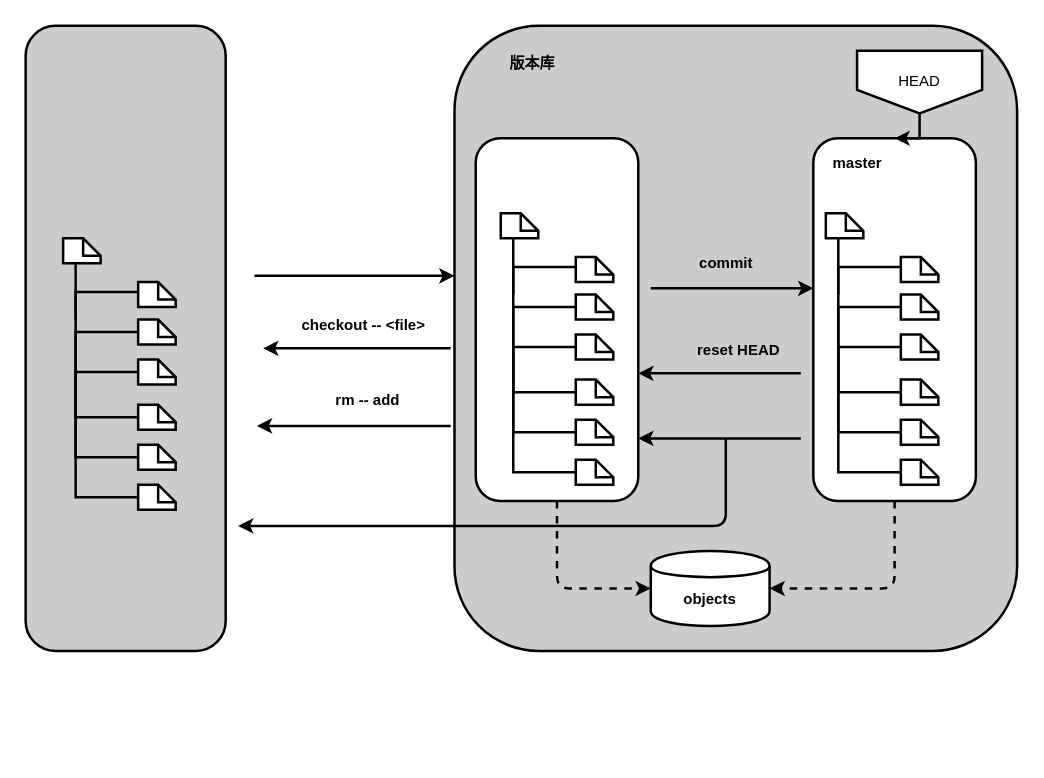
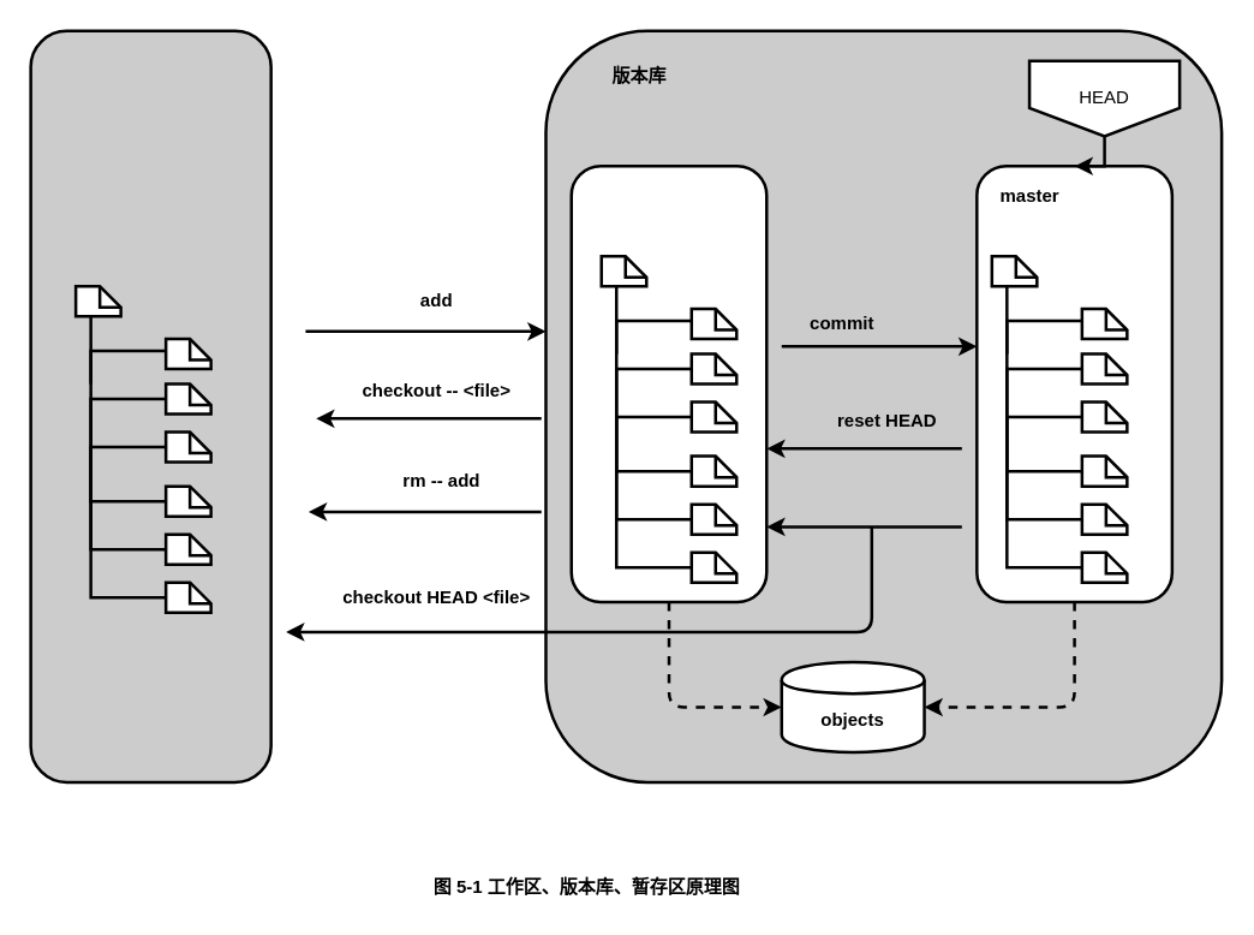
  <mxCell id="0" />
  <mxCell id="1" parent="0" />
  <mxCell id="2" value="" style="rounded=1;whiteSpace=wrap;html=1;strokeColor=#000000;strokeWidth=2;fillColor=#CCCCCC;" vertex="1" parent="1"><mxGeometry x="363" y="20" width="450" height="500" as="geometry" /></mxCell>
  <mxCell id="3" value="" style="rounded=1;whiteSpace=wrap;html=1;strokeColor=#000000;strokeWidth=2;fillColor=#FFFFFF;" vertex="1" parent="1"><mxGeometry x="650" y="110" width="130" height="290" as="geometry" /></mxCell>
  <mxCell id="4" value="" style="rounded=1;whiteSpace=wrap;html=1;strokeColor=#000000;strokeWidth=2;fillColor=#FFFFFF;" vertex="1" parent="1"><mxGeometry x="380" y="110" width="130" height="290" as="geometry" /></mxCell>
  <mxCell id="5" value="" style="edgeStyle=orthogonalEdgeStyle;rounded=0;orthogonalLoop=1;jettySize=auto;html=1;strokeWidth=2;" edge="1" parent="1"><mxGeometry relative="1" as="geometry"><mxPoint x="203" y="220" as="sourcePoint" /><mxPoint x="363" y="220" as="targetPoint" /><Array as="points"><mxPoint x="273" y="220" /></Array></mxGeometry></mxCell>
  <mxCell id="6" value="" style="rounded=1;whiteSpace=wrap;html=1;strokeColor=#000000;fillColor=#CCCCCC;strokeWidth=2;" vertex="1" parent="1"><mxGeometry x="20" y="20" width="160" height="500" as="geometry" /></mxCell>
  <mxCell id="7" value="" style="group" vertex="1" connectable="0" parent="1"><mxGeometry x="50" y="190" width="90" height="217" as="geometry" /></mxCell>
  <mxCell id="8" value="" style="group" vertex="1" connectable="0" parent="7"><mxGeometry x="10" y="5" width="80" height="212" as="geometry" /></mxCell>
  <mxCell id="9" value="" style="group" vertex="1" connectable="0" parent="8"><mxGeometry width="80" height="212" as="geometry" /></mxCell>
  <mxCell id="10" value="" style="group" vertex="1" connectable="0" parent="9"><mxGeometry y="38" width="50" height="164" as="geometry" /></mxCell>
  <mxCell id="11" value="" style="strokeWidth=2;html=1;shape=mxgraph.flowchart.annotation_1;align=left;pointerEvents=1;fillColor=#FFFFFF;" vertex="1" parent="10"><mxGeometry width="50" height="100" as="geometry" /></mxCell>
  <mxCell id="12" value="" style="strokeWidth=2;html=1;shape=mxgraph.flowchart.annotation_1;align=left;pointerEvents=1;fillColor=#FFFFFF;" vertex="1" parent="10"><mxGeometry y="32" width="50" height="100" as="geometry" /></mxCell>
  <mxCell id="13" value="" style="strokeWidth=2;html=1;shape=mxgraph.flowchart.annotation_1;align=left;pointerEvents=1;fillColor=#FFFFFF;" vertex="1" parent="10"><mxGeometry y="64" width="50" height="100" as="geometry" /></mxCell>
  <mxCell id="14" value="" style="endArrow=none;html=1;strokeWidth=2;" edge="1" parent="9"><mxGeometry width="50" height="50" relative="1" as="geometry"><mxPoint y="60" as="sourcePoint" /><mxPoint as="targetPoint" /></mxGeometry></mxCell>
  <mxCell id="15" value="" style="shape=note;whiteSpace=wrap;html=1;size=14;verticalAlign=top;align=left;spacingTop=-6;strokeColor=#000000;fillColor=#FFFFFF;strokeWidth=2;" vertex="1" parent="9"><mxGeometry x="50" y="30" width="30" height="20" as="geometry" /></mxCell>
  <mxCell id="16" value="" style="shape=note;whiteSpace=wrap;html=1;size=14;verticalAlign=top;align=left;spacingTop=-6;strokeColor=#000000;fillColor=#FFFFFF;strokeWidth=2;" vertex="1" parent="9"><mxGeometry x="50" y="60" width="30" height="20" as="geometry" /></mxCell>
  <mxCell id="17" value="" style="shape=note;whiteSpace=wrap;html=1;size=14;verticalAlign=top;align=left;spacingTop=-6;strokeColor=#000000;fillColor=#FFFFFF;strokeWidth=2;" vertex="1" parent="9"><mxGeometry x="50" y="92" width="30" height="20" as="geometry" /></mxCell>
  <mxCell id="18" value="" style="shape=note;whiteSpace=wrap;html=1;size=14;verticalAlign=top;align=left;spacingTop=-6;strokeColor=#000000;fillColor=#FFFFFF;strokeWidth=2;" vertex="1" parent="9"><mxGeometry x="50" y="128" width="30" height="20" as="geometry" /></mxCell>
  <mxCell id="19" value="" style="shape=note;whiteSpace=wrap;html=1;size=14;verticalAlign=top;align=left;spacingTop=-6;strokeColor=#000000;fillColor=#FFFFFF;strokeWidth=2;" vertex="1" parent="9"><mxGeometry x="50" y="192" width="30" height="20" as="geometry" /></mxCell>
  <mxCell id="20" value="" style="shape=note;whiteSpace=wrap;html=1;size=14;verticalAlign=top;align=left;spacingTop=-6;strokeColor=#000000;fillColor=#FFFFFF;strokeWidth=2;" vertex="1" parent="9"><mxGeometry x="50" y="160" width="30" height="20" as="geometry" /></mxCell>
  <mxCell id="21" value="" style="shape=note;whiteSpace=wrap;html=1;size=14;verticalAlign=top;align=left;spacingTop=-6;strokeColor=#000000;fillColor=#FFFFFF;strokeWidth=2;" vertex="1" parent="7"><mxGeometry width="30" height="20" as="geometry" /></mxCell>
  <mxCell id="22" value="" style="group" vertex="1" connectable="0" parent="1"><mxGeometry x="660" y="170" width="90" height="217" as="geometry" /></mxCell>
  <mxCell id="23" value="" style="group" vertex="1" connectable="0" parent="22"><mxGeometry width="90" height="217" as="geometry" /></mxCell>
  <mxCell id="24" value="" style="group" vertex="1" connectable="0" parent="23"><mxGeometry width="90" height="217" as="geometry" /></mxCell>
  <mxCell id="25" value="" style="group" vertex="1" connectable="0" parent="24"><mxGeometry x="10" y="5" width="80" height="212" as="geometry" /></mxCell>
  <mxCell id="26" value="" style="group" vertex="1" connectable="0" parent="25"><mxGeometry width="80" height="212" as="geometry" /></mxCell>
  <mxCell id="27" value="" style="group" vertex="1" connectable="0" parent="26"><mxGeometry y="38" width="50" height="164" as="geometry" /></mxCell>
  <mxCell id="28" value="" style="strokeWidth=2;html=1;shape=mxgraph.flowchart.annotation_1;align=left;pointerEvents=1;fillColor=#FFFFFF;" vertex="1" parent="27"><mxGeometry width="50" height="100" as="geometry" /></mxCell>
  <mxCell id="29" value="" style="strokeWidth=2;html=1;shape=mxgraph.flowchart.annotation_1;align=left;pointerEvents=1;fillColor=#FFFFFF;" vertex="1" parent="27"><mxGeometry y="32" width="50" height="100" as="geometry" /></mxCell>
  <mxCell id="30" value="" style="strokeWidth=2;html=1;shape=mxgraph.flowchart.annotation_1;align=left;pointerEvents=1;fillColor=#FFFFFF;" vertex="1" parent="27"><mxGeometry y="64" width="50" height="100" as="geometry" /></mxCell>
  <mxCell id="31" value="" style="endArrow=none;html=1;strokeWidth=2;" edge="1" parent="26"><mxGeometry width="50" height="50" relative="1" as="geometry"><mxPoint y="60" as="sourcePoint" /><mxPoint as="targetPoint" /></mxGeometry></mxCell>
  <mxCell id="32" value="" style="shape=note;whiteSpace=wrap;html=1;size=14;verticalAlign=top;align=left;spacingTop=-6;strokeColor=#000000;fillColor=#FFFFFF;strokeWidth=2;" vertex="1" parent="26"><mxGeometry x="50" y="30" width="30" height="20" as="geometry" /></mxCell>
  <mxCell id="33" value="" style="shape=note;whiteSpace=wrap;html=1;size=14;verticalAlign=top;align=left;spacingTop=-6;strokeColor=#000000;fillColor=#FFFFFF;strokeWidth=2;" vertex="1" parent="26"><mxGeometry x="50" y="60" width="30" height="20" as="geometry" /></mxCell>
  <mxCell id="34" value="" style="shape=note;whiteSpace=wrap;html=1;size=14;verticalAlign=top;align=left;spacingTop=-6;strokeColor=#000000;fillColor=#FFFFFF;strokeWidth=2;" vertex="1" parent="26"><mxGeometry x="50" y="92" width="30" height="20" as="geometry" /></mxCell>
  <mxCell id="35" value="" style="shape=note;whiteSpace=wrap;html=1;size=14;verticalAlign=top;align=left;spacingTop=-6;strokeColor=#000000;fillColor=#FFFFFF;strokeWidth=2;" vertex="1" parent="26"><mxGeometry x="50" y="128" width="30" height="20" as="geometry" /></mxCell>
  <mxCell id="36" value="" style="shape=note;whiteSpace=wrap;html=1;size=14;verticalAlign=top;align=left;spacingTop=-6;strokeColor=#000000;fillColor=#FFFFFF;strokeWidth=2;" vertex="1" parent="26"><mxGeometry x="50" y="192" width="30" height="20" as="geometry" /></mxCell>
  <mxCell id="37" value="" style="shape=note;whiteSpace=wrap;html=1;size=14;verticalAlign=top;align=left;spacingTop=-6;strokeColor=#000000;fillColor=#FFFFFF;strokeWidth=2;" vertex="1" parent="26"><mxGeometry x="50" y="160" width="30" height="20" as="geometry" /></mxCell>
  <mxCell id="38" value="" style="shape=note;whiteSpace=wrap;html=1;size=14;verticalAlign=top;align=left;spacingTop=-6;strokeColor=#000000;fillColor=#FFFFFF;strokeWidth=2;" vertex="1" parent="24"><mxGeometry width="30" height="20" as="geometry" /></mxCell>
  <mxCell id="39" value="" style="group" vertex="1" connectable="0" parent="1"><mxGeometry x="400" y="170" width="90" height="217" as="geometry" /></mxCell>
  <mxCell id="40" value="" style="group" vertex="1" connectable="0" parent="39"><mxGeometry width="90" height="217" as="geometry" /></mxCell>
  <mxCell id="41" value="" style="group" vertex="1" connectable="0" parent="40"><mxGeometry width="90" height="217" as="geometry" /></mxCell>
  <mxCell id="42" value="" style="group" vertex="1" connectable="0" parent="41"><mxGeometry x="10" y="5" width="80" height="212" as="geometry" /></mxCell>
  <mxCell id="43" value="" style="group" vertex="1" connectable="0" parent="42"><mxGeometry width="80" height="212" as="geometry" /></mxCell>
  <mxCell id="44" value="" style="group" vertex="1" connectable="0" parent="43"><mxGeometry y="38" width="50" height="164" as="geometry" /></mxCell>
  <mxCell id="45" value="" style="strokeWidth=2;html=1;shape=mxgraph.flowchart.annotation_1;align=left;pointerEvents=1;fillColor=#FFFFFF;" vertex="1" parent="44"><mxGeometry width="50" height="100" as="geometry" /></mxCell>
  <mxCell id="46" value="" style="strokeWidth=2;html=1;shape=mxgraph.flowchart.annotation_1;align=left;pointerEvents=1;fillColor=#FFFFFF;" vertex="1" parent="44"><mxGeometry y="32" width="50" height="100" as="geometry" /></mxCell>
  <mxCell id="47" value="" style="strokeWidth=2;html=1;shape=mxgraph.flowchart.annotation_1;align=left;pointerEvents=1;fillColor=#FFFFFF;" vertex="1" parent="44"><mxGeometry y="64" width="50" height="100" as="geometry" /></mxCell>
  <mxCell id="48" value="" style="endArrow=none;html=1;strokeWidth=2;" edge="1" parent="43"><mxGeometry width="50" height="50" relative="1" as="geometry"><mxPoint y="60" as="sourcePoint" /><mxPoint as="targetPoint" /></mxGeometry></mxCell>
  <mxCell id="49" value="" style="shape=note;whiteSpace=wrap;html=1;size=14;verticalAlign=top;align=left;spacingTop=-6;strokeColor=#000000;fillColor=#FFFFFF;strokeWidth=2;" vertex="1" parent="43"><mxGeometry x="50" y="30" width="30" height="20" as="geometry" /></mxCell>
  <mxCell id="50" value="" style="shape=note;whiteSpace=wrap;html=1;size=14;verticalAlign=top;align=left;spacingTop=-6;strokeColor=#000000;fillColor=#FFFFFF;strokeWidth=2;" vertex="1" parent="43"><mxGeometry x="50" y="60" width="30" height="20" as="geometry" /></mxCell>
  <mxCell id="51" value="" style="shape=note;whiteSpace=wrap;html=1;size=14;verticalAlign=top;align=left;spacingTop=-6;strokeColor=#000000;fillColor=#FFFFFF;strokeWidth=2;" vertex="1" parent="43"><mxGeometry x="50" y="92" width="30" height="20" as="geometry" /></mxCell>
  <mxCell id="52" value="" style="shape=note;whiteSpace=wrap;html=1;size=14;verticalAlign=top;align=left;spacingTop=-6;strokeColor=#000000;fillColor=#FFFFFF;strokeWidth=2;" vertex="1" parent="43"><mxGeometry x="50" y="128" width="30" height="20" as="geometry" /></mxCell>
  <mxCell id="53" value="" style="shape=note;whiteSpace=wrap;html=1;size=14;verticalAlign=top;align=left;spacingTop=-6;strokeColor=#000000;fillColor=#FFFFFF;strokeWidth=2;" vertex="1" parent="43"><mxGeometry x="50" y="192" width="30" height="20" as="geometry" /></mxCell>
  <mxCell id="54" value="" style="shape=note;whiteSpace=wrap;html=1;size=14;verticalAlign=top;align=left;spacingTop=-6;strokeColor=#000000;fillColor=#FFFFFF;strokeWidth=2;" vertex="1" parent="43"><mxGeometry x="50" y="160" width="30" height="20" as="geometry" /></mxCell>
  <mxCell id="55" value="" style="shape=note;whiteSpace=wrap;html=1;size=14;verticalAlign=top;align=left;spacingTop=-6;strokeColor=#000000;fillColor=#FFFFFF;strokeWidth=2;" vertex="1" parent="41"><mxGeometry width="30" height="20" as="geometry" /></mxCell>
  <mxCell id="56" value="" style="endArrow=classic;html=1;strokeWidth=2;" edge="1" parent="1"><mxGeometry width="50" height="50" relative="1" as="geometry"><mxPoint x="360" y="278" as="sourcePoint" /><mxPoint x="210" y="278" as="targetPoint" /></mxGeometry></mxCell>
  <mxCell id="57" value="" style="endArrow=classic;html=1;strokeWidth=2;" edge="1" parent="1"><mxGeometry width="50" height="50" relative="1" as="geometry"><mxPoint x="360" y="340" as="sourcePoint" /><mxPoint x="205" y="340" as="targetPoint" /></mxGeometry></mxCell>
  <mxCell id="58" value="" style="endArrow=classic;html=1;strokeWidth=2;edgeStyle=orthogonalEdgeStyle;" edge="1" parent="1"><mxGeometry width="50" height="50" relative="1" as="geometry"><mxPoint x="580" y="350" as="sourcePoint" /><mxPoint x="190" y="420" as="targetPoint" /><Array as="points"><mxPoint x="580" y="420" /></Array></mxGeometry></mxCell>
  <mxCell id="59" value="" style="edgeStyle=orthogonalEdgeStyle;rounded=0;orthogonalLoop=1;jettySize=auto;html=1;strokeWidth=2;" edge="1" parent="1"><mxGeometry relative="1" as="geometry"><mxPoint x="520" y="230" as="sourcePoint" /><mxPoint x="650" y="230" as="targetPoint" /><Array as="points"><mxPoint x="570" y="230" /></Array></mxGeometry></mxCell>
  <mxCell id="60" value="" style="endArrow=classic;html=1;strokeWidth=2;" edge="1" parent="1"><mxGeometry width="50" height="50" relative="1" as="geometry"><mxPoint x="640" y="298" as="sourcePoint" /><mxPoint x="510" y="298" as="targetPoint" /></mxGeometry></mxCell>
  <mxCell id="61" value="" style="endArrow=classic;html=1;strokeWidth=2;" edge="1" parent="1"><mxGeometry width="50" height="50" relative="1" as="geometry"><mxPoint x="640" y="350" as="sourcePoint" /><mxPoint x="510" y="350" as="targetPoint" /></mxGeometry></mxCell>
+ <mxCell id="62" value="add" style="text;html=1;align=center;verticalAlign=middle;resizable=0;points=[];autosize=1;fontStyle=1" vertex="1" parent="1"><mxGeometry x="270" y="190" width="40" height="20" as="geometry" /></mxCell>
  <mxCell id="63" value="checkout -- &amp;lt;file&amp;gt;" style="text;html=1;align=center;verticalAlign=middle;resizable=0;points=[];autosize=1;fontStyle=1" vertex="1" parent="1"><mxGeometry x="235" y="250" width="110" height="20" as="geometry" /></mxCell>
  <mxCell id="64" value="rm -- add&amp;nbsp;" style="text;html=1;align=center;verticalAlign=middle;resizable=0;points=[];autosize=1;fontStyle=1" vertex="1" parent="1"><mxGeometry x="250" y="310" width="90" height="20" as="geometry" /></mxCell>
- <mxCell id="66" value="commit" style="text;html=1;align=center;verticalAlign=middle;resizable=0;points=[];autosize=1;fontStyle=1" vertex="1" parent="1"><mxGeometry x="550" y="200" width="60" height="20" as="geometry" /></mxCell>
+ <mxCell id="65" value="checkout HEAD &amp;lt;file&amp;gt;" style="text;html=1;align=center;verticalAlign=middle;resizable=0;points=[];autosize=1;fontStyle=1" vertex="1" parent="1"><mxGeometry x="220" y="387" width="140" height="20" as="geometry" /></mxCell>
+ <mxCell id="66" value="commit" style="text;html=1;align=center;verticalAlign=middle;resizable=0;points=[];autosize=1;fontStyle=1" vertex="1" parent="1"><mxGeometry x="530" y="205" width="60" height="20" as="geometry" /></mxCell>
  <mxCell id="67" value="reset HEAD" style="text;html=1;align=center;verticalAlign=middle;resizable=0;points=[];autosize=1;fontStyle=1" vertex="1" parent="1"><mxGeometry x="550" y="270" width="80" height="20" as="geometry" /></mxCell>
  <mxCell id="68" value="master" style="text;html=1;align=center;verticalAlign=middle;resizable=0;points=[];autosize=1;fontStyle=1" vertex="1" parent="1"><mxGeometry x="660" y="120" width="50" height="20" as="geometry" /></mxCell>
  <mxCell id="69" value="&lt;b&gt;objects&lt;/b&gt;" style="shape=cylinder;whiteSpace=wrap;html=1;boundedLbl=1;backgroundOutline=1;strokeColor=#000000;strokeWidth=2;fillColor=#FFFFFF;" vertex="1" parent="1"><mxGeometry x="520" y="440" width="95" height="60" as="geometry" /></mxCell>
  <mxCell id="70" value="" style="endArrow=classic;html=1;strokeWidth=2;edgeStyle=orthogonalEdgeStyle;exitX=0.5;exitY=1;exitDx=0;exitDy=0;entryX=0;entryY=0.5;entryDx=0;entryDy=0;dashed=1;" edge="1" parent="1" source="4" target="69"><mxGeometry width="50" height="50" relative="1" as="geometry"><mxPoint x="590" y="360" as="sourcePoint" /><mxPoint x="200" y="430" as="targetPoint" /><Array as="points"><mxPoint x="445" y="470" /></Array></mxGeometry></mxCell>
  <mxCell id="71" value="" style="endArrow=classic;html=1;strokeWidth=2;edgeStyle=orthogonalEdgeStyle;exitX=0.5;exitY=1;exitDx=0;exitDy=0;entryX=1;entryY=0.5;entryDx=0;entryDy=0;dashed=1;" edge="1" parent="1" source="3" target="69"><mxGeometry width="50" height="50" relative="1" as="geometry"><mxPoint x="455" y="410" as="sourcePoint" /><mxPoint x="550" y="480" as="targetPoint" /><Array as="points"><mxPoint x="715" y="470" /></Array></mxGeometry></mxCell>
  <mxCell id="72" value="版本库" style="text;html=1;align=center;verticalAlign=middle;resizable=0;points=[];autosize=1;fontStyle=1" vertex="1" parent="1"><mxGeometry x="400" y="40" width="50" height="20" as="geometry" /></mxCell>
+ <mxCell id="73" value="&lt;b&gt;图 5-1 工作区、版本库、暂存区原理图&lt;/b&gt;" style="text;html=1;align=center;verticalAlign=middle;resizable=0;points=[];autosize=1;" vertex="1" parent="1"><mxGeometry x="280" y="580" width="220" height="20" as="geometry" /></mxCell>
  <mxCell id="74" value="" style="edgeStyle=orthogonalEdgeStyle;rounded=0;orthogonalLoop=1;jettySize=auto;html=1;strokeWidth=2;" edge="1" parent="1" source="75" target="3"><mxGeometry relative="1" as="geometry" /></mxCell>
  <mxCell id="75" value="HEAD" style="shape=offPageConnector;whiteSpace=wrap;html=1;strokeColor=#000000;strokeWidth=2;fillColor=#FFFFFF;" vertex="1" parent="1"><mxGeometry x="685" y="40" width="100" height="50" as="geometry" /></mxCell>
